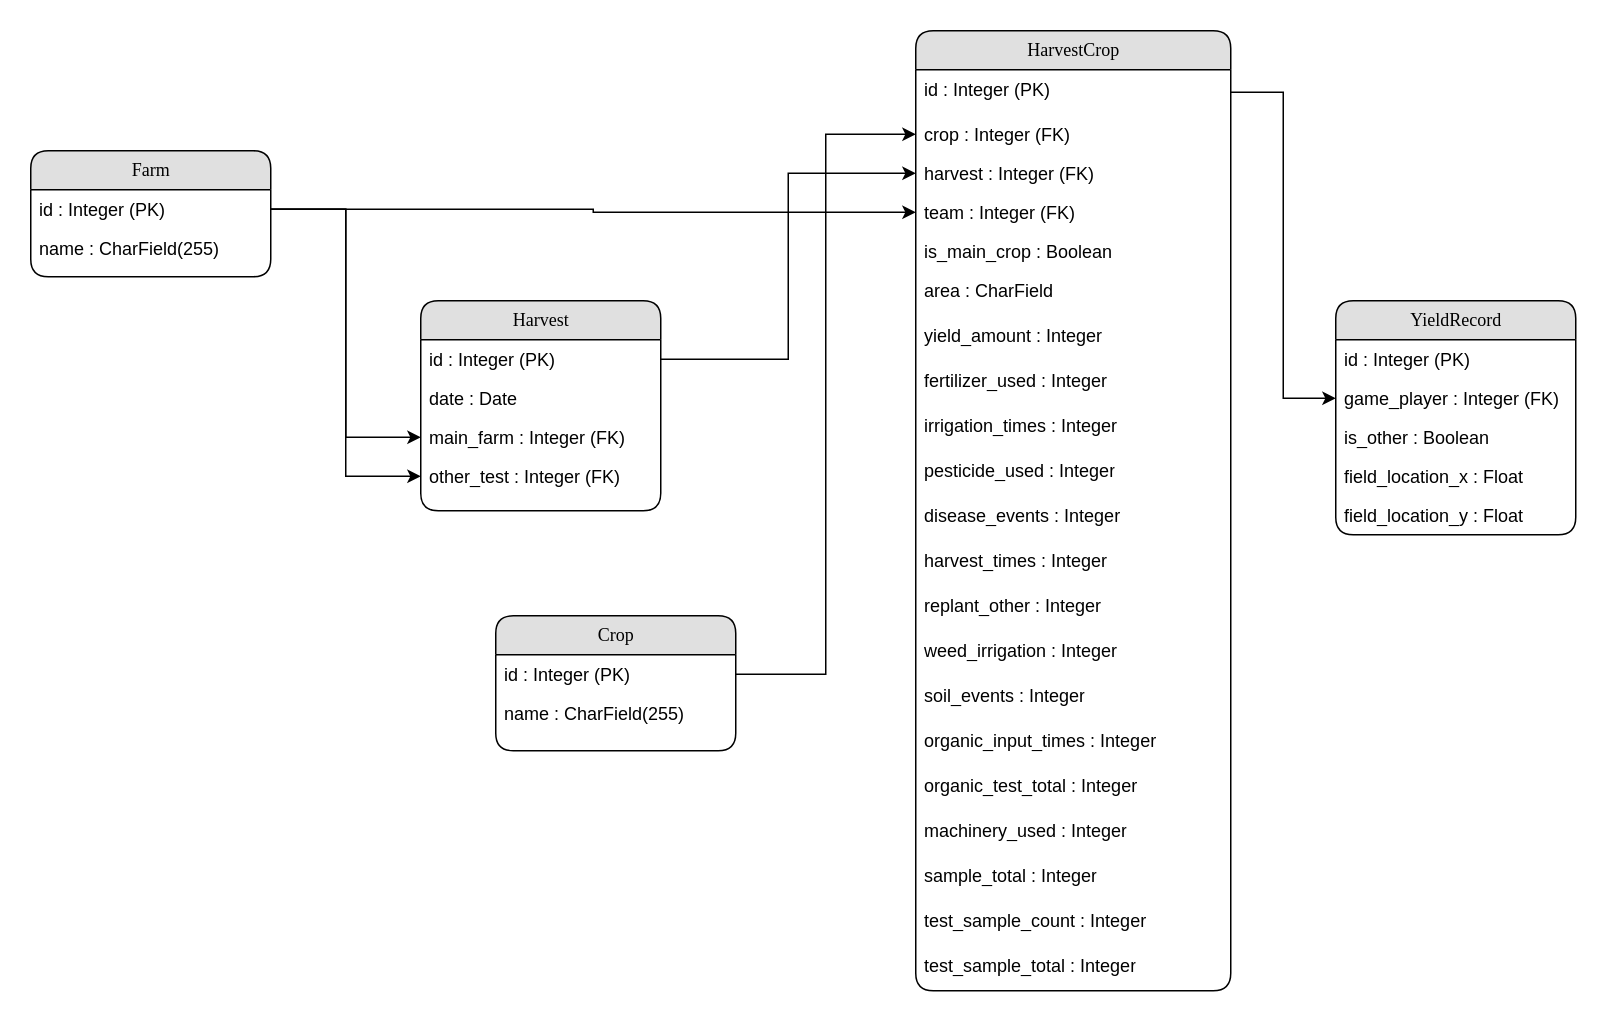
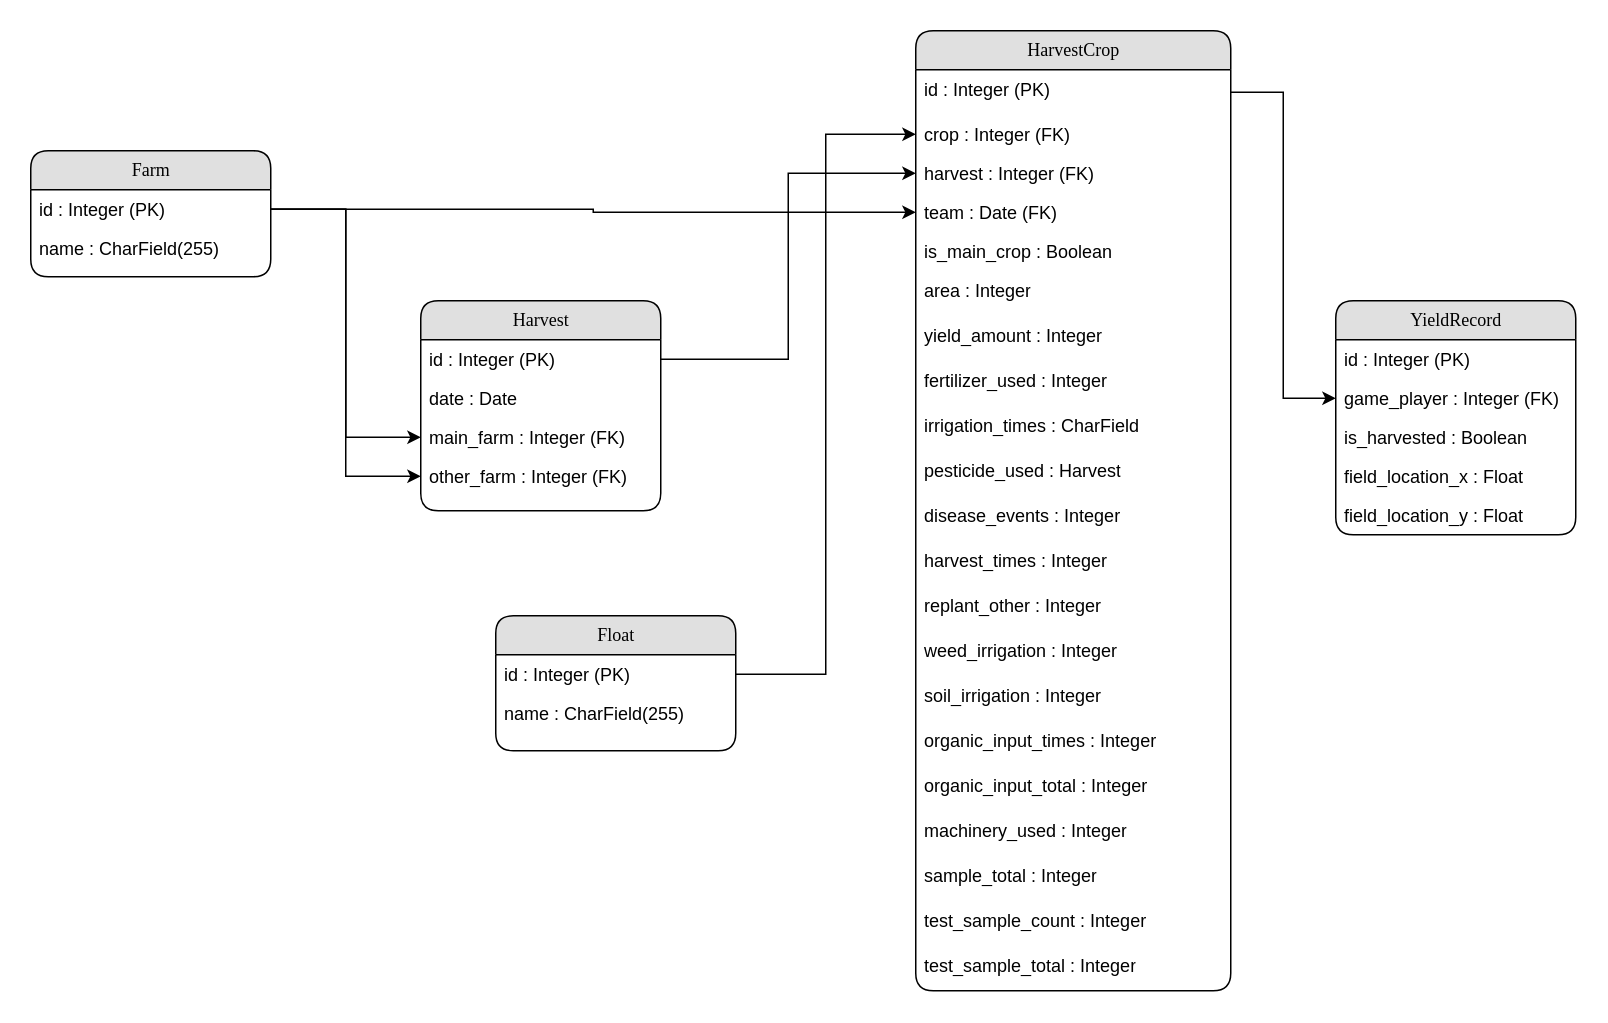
  <mxCell id="0" />
  <mxCell id="1" parent="0" />
- <mxCell id="2" value="Crop" style="swimlane;html=1;fontStyle=0;childLayout=stackLayout;horizontal=1;startSize=26;fillColor=#e0e0e0;horizontalStack=0;resizeParent=1;resizeLast=0;collapsible=1;marginBottom=0;swimlaneFillColor=#ffffff;align=center;rounded=1;shadow=0;comic=0;labelBackgroundColor=none;strokeWidth=1;fontFamily=Verdana;fontSize=12" parent="1" vertex="1"><mxGeometry x="330" y="410" width="160" height="90" as="geometry" /></mxCell>
+ <mxCell id="2" value="Float" style="swimlane;html=1;fontStyle=0;childLayout=stackLayout;horizontal=1;startSize=26;fillColor=#e0e0e0;horizontalStack=0;resizeParent=1;resizeLast=0;collapsible=1;marginBottom=0;swimlaneFillColor=#ffffff;align=center;rounded=1;shadow=0;comic=0;labelBackgroundColor=none;strokeWidth=1;fontFamily=Verdana;fontSize=12" parent="1" vertex="1"><mxGeometry x="330" y="410" width="160" height="90" as="geometry" /></mxCell>
  <mxCell id="3" value="id          : Integer (PK)" style="text;html=1;strokeColor=none;fillColor=none;spacingLeft=4;spacingRight=4;whiteSpace=wrap;overflow=hidden;rotatable=0;points=[[0,0.5],[1,0.5]];portConstraint=eastwest;" parent="2" vertex="1"><mxGeometry y="26" width="160" height="26" as="geometry" /></mxCell>
  <mxCell id="4" value="name        : CharField(255)&amp;nbsp;" style="text;html=1;strokeColor=none;fillColor=none;spacingLeft=4;spacingRight=4;whiteSpace=wrap;overflow=hidden;rotatable=0;points=[[0,0.5],[1,0.5]];portConstraint=eastwest;" parent="2" vertex="1"><mxGeometry y="52" width="160" height="26" as="geometry" /></mxCell>
  <mxCell id="5" value="HarvestCrop" style="swimlane;html=1;fontStyle=0;childLayout=stackLayout;horizontal=1;startSize=26;fillColor=#e0e0e0;horizontalStack=0;resizeParent=1;resizeLast=0;collapsible=1;marginBottom=0;swimlaneFillColor=#ffffff;align=center;rounded=1;shadow=0;comic=0;labelBackgroundColor=none;strokeWidth=1;fontFamily=Verdana;fontSize=12" parent="1" vertex="1"><mxGeometry x="610" width="210" height="640" as="geometry" y="20"><mxRectangle x="560" y="210" width="110" height="30" as="alternateBounds" /></mxGeometry></mxCell>
  <mxCell id="6" value="id : Integer (PK)" style="text;strokeColor=none;fillColor=none;spacingLeft=4;spacingRight=4;overflow=hidden;rotatable=0;points=[[0,0.5],[1,0.5]];portConstraint=eastwest;fontSize=12;whiteSpace=wrap;html=1;" vertex="1" parent="5"><mxGeometry y="26" width="210" height="30" as="geometry" /></mxCell>
  <mxCell id="7" value="crop      : Integer (FK)&amp;nbsp;" style="text;html=1;strokeColor=none;fillColor=none;spacingLeft=4;spacingRight=4;whiteSpace=wrap;overflow=hidden;rotatable=0;points=[[0,0.5],[1,0.5]];portConstraint=eastwest;" parent="5" vertex="1"><mxGeometry y="56" width="210" height="26" as="geometry" /></mxCell>
  <mxCell id="8" value="harvest        : Integer (FK)&amp;nbsp;" style="text;html=1;strokeColor=none;fillColor=none;spacingLeft=4;spacingRight=4;whiteSpace=wrap;overflow=hidden;rotatable=0;points=[[0,0.5],[1,0.5]];portConstraint=eastwest;" parent="5" vertex="1"><mxGeometry y="82" width="210" height="26" as="geometry" /></mxCell>
- <mxCell id="9" value="team&amp;nbsp;&lt;span style=&quot;background-color: initial;&quot;&gt;: Integer (FK)&lt;/span&gt;" style="text;html=1;strokeColor=none;fillColor=none;spacingLeft=4;spacingRight=4;whiteSpace=wrap;overflow=hidden;rotatable=0;points=[[0,0.5],[1,0.5]];portConstraint=eastwest;" parent="5" vertex="1"><mxGeometry y="108" width="210" height="26" as="geometry" /></mxCell>
+ <mxCell id="9" value="team&amp;nbsp;&lt;span style=&quot;background-color: initial;&quot;&gt;: Date (FK)&lt;/span&gt;" style="text;html=1;strokeColor=none;fillColor=none;spacingLeft=4;spacingRight=4;whiteSpace=wrap;overflow=hidden;rotatable=0;points=[[0,0.5],[1,0.5]];portConstraint=eastwest;" parent="5" vertex="1"><mxGeometry y="108" width="210" height="26" as="geometry" /></mxCell>
  <mxCell id="10" value="is_main_crop : Boolean" style="text;html=1;strokeColor=none;fillColor=none;spacingLeft=4;spacingRight=4;whiteSpace=wrap;overflow=hidden;rotatable=0;points=[[0,0.5],[1,0.5]];portConstraint=eastwest;" parent="5" vertex="1"><mxGeometry y="134" width="210" height="26" as="geometry" /></mxCell>
- <mxCell id="11" value="&lt;div&gt;area : CharField&lt;/div&gt;&lt;div&gt;&lt;br&gt;&lt;/div&gt;" style="text;strokeColor=none;fillColor=none;spacingLeft=4;spacingRight=4;overflow=hidden;rotatable=0;points=[[0,0.5],[1,0.5]];portConstraint=eastwest;fontSize=12;whiteSpace=wrap;html=1;" vertex="1" parent="5"><mxGeometry y="160" width="210" height="30" as="geometry" /></mxCell>
+ <mxCell id="11" value="&lt;div&gt;area : Integer&lt;/div&gt;&lt;div&gt;&lt;br&gt;&lt;/div&gt;" style="text;strokeColor=none;fillColor=none;spacingLeft=4;spacingRight=4;overflow=hidden;rotatable=0;points=[[0,0.5],[1,0.5]];portConstraint=eastwest;fontSize=12;whiteSpace=wrap;html=1;" vertex="1" parent="5"><mxGeometry y="160" width="210" height="30" as="geometry" /></mxCell>
  <mxCell id="12" value="yield_amount : Integer" style="text;strokeColor=none;fillColor=none;spacingLeft=4;spacingRight=4;overflow=hidden;rotatable=0;points=[[0,0.5],[1,0.5]];portConstraint=eastwest;fontSize=12;whiteSpace=wrap;html=1;" vertex="1" parent="5"><mxGeometry y="190" width="210" height="30" as="geometry" /></mxCell>
  <mxCell id="13" value="fertilizer_used : Integer" style="text;strokeColor=none;fillColor=none;spacingLeft=4;spacingRight=4;overflow=hidden;rotatable=0;points=[[0,0.5],[1,0.5]];portConstraint=eastwest;fontSize=12;whiteSpace=wrap;html=1;" vertex="1" parent="5"><mxGeometry y="220" width="210" height="30" as="geometry" /></mxCell>
- <mxCell id="14" value="irrigation_times : Integer" style="text;strokeColor=none;fillColor=none;spacingLeft=4;spacingRight=4;overflow=hidden;rotatable=0;points=[[0,0.5],[1,0.5]];portConstraint=eastwest;fontSize=12;whiteSpace=wrap;html=1;" vertex="1" parent="5"><mxGeometry y="250" width="210" height="30" as="geometry" /></mxCell>
- <mxCell id="15" value="pesticide_used : Integer" style="text;strokeColor=none;fillColor=none;spacingLeft=4;spacingRight=4;overflow=hidden;rotatable=0;points=[[0,0.5],[1,0.5]];portConstraint=eastwest;fontSize=12;whiteSpace=wrap;html=1;" vertex="1" parent="5"><mxGeometry y="280" width="210" height="30" as="geometry" /></mxCell>
+ <mxCell id="14" value="irrigation_times : CharField" style="text;strokeColor=none;fillColor=none;spacingLeft=4;spacingRight=4;overflow=hidden;rotatable=0;points=[[0,0.5],[1,0.5]];portConstraint=eastwest;fontSize=12;whiteSpace=wrap;html=1;" vertex="1" parent="5"><mxGeometry y="250" width="210" height="30" as="geometry" /></mxCell>
+ <mxCell id="15" value="pesticide_used : Harvest" style="text;strokeColor=none;fillColor=none;spacingLeft=4;spacingRight=4;overflow=hidden;rotatable=0;points=[[0,0.5],[1,0.5]];portConstraint=eastwest;fontSize=12;whiteSpace=wrap;html=1;" vertex="1" parent="5"><mxGeometry y="280" width="210" height="30" as="geometry" /></mxCell>
  <mxCell id="16" value="disease_events : Integer" style="text;strokeColor=none;fillColor=none;spacingLeft=4;spacingRight=4;overflow=hidden;rotatable=0;points=[[0,0.5],[1,0.5]];portConstraint=eastwest;fontSize=12;whiteSpace=wrap;html=1;" vertex="1" parent="5"><mxGeometry y="310" width="210" height="30" as="geometry" /></mxCell>
  <mxCell id="17" value="harvest_times : Integer" style="text;strokeColor=none;fillColor=none;spacingLeft=4;spacingRight=4;overflow=hidden;rotatable=0;points=[[0,0.5],[1,0.5]];portConstraint=eastwest;fontSize=12;whiteSpace=wrap;html=1;" vertex="1" parent="5"><mxGeometry y="340" width="210" height="30" as="geometry" /></mxCell>
  <mxCell id="18" value="replant_other : Integer" style="text;strokeColor=none;fillColor=none;spacingLeft=4;spacingRight=4;overflow=hidden;rotatable=0;points=[[0,0.5],[1,0.5]];portConstraint=eastwest;fontSize=12;whiteSpace=wrap;html=1;" vertex="1" parent="5"><mxGeometry y="370" width="210" height="30" as="geometry" /></mxCell>
  <mxCell id="19" value="weed_irrigation : Integer" style="text;strokeColor=none;fillColor=none;spacingLeft=4;spacingRight=4;overflow=hidden;rotatable=0;points=[[0,0.5],[1,0.5]];portConstraint=eastwest;fontSize=12;whiteSpace=wrap;html=1;" vertex="1" parent="5"><mxGeometry y="400" width="210" height="30" as="geometry" /></mxCell>
- <mxCell id="20" value="soil_events : Integer" style="text;strokeColor=none;fillColor=none;spacingLeft=4;spacingRight=4;overflow=hidden;rotatable=0;points=[[0,0.5],[1,0.5]];portConstraint=eastwest;fontSize=12;whiteSpace=wrap;html=1;" vertex="1" parent="5"><mxGeometry y="430" width="210" height="30" as="geometry" /></mxCell>
+ <mxCell id="20" value="soil_irrigation : Integer" style="text;strokeColor=none;fillColor=none;spacingLeft=4;spacingRight=4;overflow=hidden;rotatable=0;points=[[0,0.5],[1,0.5]];portConstraint=eastwest;fontSize=12;whiteSpace=wrap;html=1;" vertex="1" parent="5"><mxGeometry y="430" width="210" height="30" as="geometry" /></mxCell>
  <mxCell id="21" value="organic_input_times : Integer" style="text;strokeColor=none;fillColor=none;spacingLeft=4;spacingRight=4;overflow=hidden;rotatable=0;points=[[0,0.5],[1,0.5]];portConstraint=eastwest;fontSize=12;whiteSpace=wrap;html=1;" vertex="1" parent="5"><mxGeometry y="460" width="210" height="30" as="geometry" /></mxCell>
- <mxCell id="22" value="organic_test_total : Integer" style="text;strokeColor=none;fillColor=none;spacingLeft=4;spacingRight=4;overflow=hidden;rotatable=0;points=[[0,0.5],[1,0.5]];portConstraint=eastwest;fontSize=12;whiteSpace=wrap;html=1;" vertex="1" parent="5"><mxGeometry y="490" width="210" height="30" as="geometry" /></mxCell>
+ <mxCell id="22" value="organic_input_total : Integer" style="text;strokeColor=none;fillColor=none;spacingLeft=4;spacingRight=4;overflow=hidden;rotatable=0;points=[[0,0.5],[1,0.5]];portConstraint=eastwest;fontSize=12;whiteSpace=wrap;html=1;" vertex="1" parent="5"><mxGeometry y="490" width="210" height="30" as="geometry" /></mxCell>
  <mxCell id="23" value="machinery_used : Integer" style="text;strokeColor=none;fillColor=none;spacingLeft=4;spacingRight=4;overflow=hidden;rotatable=0;points=[[0,0.5],[1,0.5]];portConstraint=eastwest;fontSize=12;whiteSpace=wrap;html=1;" vertex="1" parent="5"><mxGeometry y="520" width="210" height="30" as="geometry" /></mxCell>
  <mxCell id="24" value="sample_total : Integer" style="text;strokeColor=none;fillColor=none;spacingLeft=4;spacingRight=4;overflow=hidden;rotatable=0;points=[[0,0.5],[1,0.5]];portConstraint=eastwest;fontSize=12;whiteSpace=wrap;html=1;" vertex="1" parent="5"><mxGeometry y="550" width="210" height="30" as="geometry" /></mxCell>
  <mxCell id="25" value="test_sample_count : Integer" style="text;strokeColor=none;fillColor=none;spacingLeft=4;spacingRight=4;overflow=hidden;rotatable=0;points=[[0,0.5],[1,0.5]];portConstraint=eastwest;fontSize=12;whiteSpace=wrap;html=1;" vertex="1" parent="5"><mxGeometry y="580" width="210" height="30" as="geometry" /></mxCell>
  <mxCell id="26" value="test_sample_total : Integer" style="text;strokeColor=none;fillColor=none;spacingLeft=4;spacingRight=4;overflow=hidden;rotatable=0;points=[[0,0.5],[1,0.5]];portConstraint=eastwest;fontSize=12;whiteSpace=wrap;html=1;" vertex="1" parent="5"><mxGeometry y="610" width="210" height="30" as="geometry" /></mxCell>
  <mxCell id="27" value="Farm" style="swimlane;html=1;fontStyle=0;childLayout=stackLayout;horizontal=1;startSize=26;fillColor=#e0e0e0;horizontalStack=0;resizeParent=1;resizeLast=0;collapsible=1;marginBottom=0;swimlaneFillColor=#ffffff;align=center;rounded=1;shadow=0;comic=0;labelBackgroundColor=none;strokeWidth=1;fontFamily=Verdana;fontSize=12" parent="1" vertex="1"><mxGeometry x="20" y="100" width="160" height="84" as="geometry" /></mxCell>
  <mxCell id="28" value="id          : Integer (PK)" style="text;html=1;strokeColor=none;fillColor=none;spacingLeft=4;spacingRight=4;whiteSpace=wrap;overflow=hidden;rotatable=0;points=[[0,0.5],[1,0.5]];portConstraint=eastwest;" parent="27" vertex="1"><mxGeometry y="26" width="160" height="26" as="geometry" /></mxCell>
  <mxCell id="29" value="name        : CharField(255)" style="text;html=1;strokeColor=none;fillColor=none;spacingLeft=4;spacingRight=4;whiteSpace=wrap;overflow=hidden;rotatable=0;points=[[0,0.5],[1,0.5]];portConstraint=eastwest;" parent="27" vertex="1"><mxGeometry y="52" width="160" height="26" as="geometry" /></mxCell>
  <mxCell id="30" value="YieldRecord" style="swimlane;html=1;fontStyle=0;childLayout=stackLayout;horizontal=1;startSize=26;fillColor=#e0e0e0;horizontalStack=0;resizeParent=1;resizeLast=0;collapsible=1;marginBottom=0;swimlaneFillColor=#ffffff;align=center;rounded=1;shadow=0;comic=0;labelBackgroundColor=none;strokeWidth=1;fontFamily=Verdana;fontSize=12" parent="1" vertex="1"><mxGeometry x="890" y="200" width="160" height="156" as="geometry" /></mxCell>
  <mxCell id="31" value="id          : Integer (PK)" style="text;html=1;strokeColor=none;fillColor=none;spacingLeft=4;spacingRight=4;whiteSpace=wrap;overflow=hidden;rotatable=0;points=[[0,0.5],[1,0.5]];portConstraint=eastwest;" parent="30" vertex="1"><mxGeometry y="26" width="160" height="26" as="geometry" /></mxCell>
  <mxCell id="32" value="game_player : Integer (FK)&amp;nbsp;" style="text;html=1;strokeColor=none;fillColor=none;spacingLeft=4;spacingRight=4;whiteSpace=wrap;overflow=hidden;rotatable=0;points=[[0,0.5],[1,0.5]];portConstraint=eastwest;" parent="30" vertex="1"><mxGeometry y="52" width="160" height="26" as="geometry" /></mxCell>
- <mxCell id="33" value="is_other     : Boolean&amp;nbsp;" style="text;html=1;strokeColor=none;fillColor=none;spacingLeft=4;spacingRight=4;whiteSpace=wrap;overflow=hidden;rotatable=0;points=[[0,0.5],[1,0.5]];portConstraint=eastwest;" parent="30" vertex="1"><mxGeometry y="78" width="160" height="26" as="geometry" /></mxCell>
+ <mxCell id="33" value="is_harvested     : Boolean&amp;nbsp;" style="text;html=1;strokeColor=none;fillColor=none;spacingLeft=4;spacingRight=4;whiteSpace=wrap;overflow=hidden;rotatable=0;points=[[0,0.5],[1,0.5]];portConstraint=eastwest;" parent="30" vertex="1"><mxGeometry y="78" width="160" height="26" as="geometry" /></mxCell>
  <mxCell id="34" value="field_location_x  : Float&amp;nbsp;" style="text;html=1;strokeColor=none;fillColor=none;spacingLeft=4;spacingRight=4;whiteSpace=wrap;overflow=hidden;rotatable=0;points=[[0,0.5],[1,0.5]];portConstraint=eastwest;" parent="30" vertex="1"><mxGeometry y="104" width="160" height="26" as="geometry" /></mxCell>
  <mxCell id="35" value="field_location_y : Float&amp;nbsp;" style="text;html=1;strokeColor=none;fillColor=none;spacingLeft=4;spacingRight=4;whiteSpace=wrap;overflow=hidden;rotatable=0;points=[[0,0.5],[1,0.5]];portConstraint=eastwest;" parent="30" vertex="1"><mxGeometry y="130" width="160" height="26" as="geometry" /></mxCell>
  <mxCell id="36" style="edgeStyle=orthogonalEdgeStyle;rounded=0;orthogonalLoop=1;jettySize=auto;html=1;entryX=0;entryY=0.5;entryDx=0;entryDy=0;" parent="1" source="3" target="7" edge="1"><mxGeometry relative="1" as="geometry" /></mxCell>
  <mxCell id="37" style="edgeStyle=orthogonalEdgeStyle;rounded=0;orthogonalLoop=1;jettySize=auto;html=1;entryX=0;entryY=0.5;entryDx=0;entryDy=0;" parent="1" source="43" target="8" edge="1"><mxGeometry relative="1" as="geometry" /></mxCell>
  <mxCell id="38" style="edgeStyle=orthogonalEdgeStyle;rounded=0;orthogonalLoop=1;jettySize=auto;html=1;entryX=0;entryY=0.5;entryDx=0;entryDy=0;" parent="1" source="28" target="45" edge="1"><mxGeometry relative="1" as="geometry" /></mxCell>
  <mxCell id="39" style="edgeStyle=orthogonalEdgeStyle;rounded=0;orthogonalLoop=1;jettySize=auto;html=1;" parent="1" source="28" target="46" edge="1"><mxGeometry relative="1" as="geometry" /></mxCell>
  <mxCell id="40" style="edgeStyle=orthogonalEdgeStyle;rounded=0;orthogonalLoop=1;jettySize=auto;html=1;entryX=0;entryY=0.5;entryDx=0;entryDy=0;" edge="1" parent="1" source="28" target="9"><mxGeometry relative="1" as="geometry" /></mxCell>
  <mxCell id="41" style="edgeStyle=orthogonalEdgeStyle;rounded=0;orthogonalLoop=1;jettySize=auto;html=1;" edge="1" parent="1" source="6" target="32"><mxGeometry relative="1" as="geometry" /></mxCell>
  <mxCell id="42" value="Harvest" style="swimlane;html=1;fontStyle=0;childLayout=stackLayout;horizontal=1;startSize=26;fillColor=#e0e0e0;horizontalStack=0;resizeParent=1;resizeLast=0;collapsible=1;marginBottom=0;swimlaneFillColor=#ffffff;align=center;rounded=1;shadow=0;comic=0;labelBackgroundColor=none;strokeWidth=1;fontFamily=Verdana;fontSize=12" parent="1" vertex="1"><mxGeometry x="280" y="200" width="160" height="140" as="geometry" /></mxCell>
  <mxCell id="43" value="id          : Integer (PK)&amp;nbsp;" style="text;html=1;strokeColor=none;fillColor=none;spacingLeft=4;spacingRight=4;whiteSpace=wrap;overflow=hidden;rotatable=0;points=[[0,0.5],[1,0.5]];portConstraint=eastwest;" parent="42" vertex="1"><mxGeometry y="26" width="160" height="26" as="geometry" /></mxCell>
  <mxCell id="44" value="date        : Date&amp;nbsp;" style="text;html=1;strokeColor=none;fillColor=none;spacingLeft=4;spacingRight=4;whiteSpace=wrap;overflow=hidden;rotatable=0;points=[[0,0.5],[1,0.5]];portConstraint=eastwest;" parent="42" vertex="1"><mxGeometry y="52" width="160" height="26" as="geometry" /></mxCell>
  <mxCell id="45" value="main_farm   : Integer (FK)&amp;nbsp;" style="text;html=1;strokeColor=none;fillColor=none;spacingLeft=4;spacingRight=4;whiteSpace=wrap;overflow=hidden;rotatable=0;points=[[0,0.5],[1,0.5]];portConstraint=eastwest;" parent="42" vertex="1"><mxGeometry y="78" width="160" height="26" as="geometry" /></mxCell>
- <mxCell id="46" value="other_test : Integer (FK)&amp;nbsp;" style="text;html=1;strokeColor=none;fillColor=none;spacingLeft=4;spacingRight=4;whiteSpace=wrap;overflow=hidden;rotatable=0;points=[[0,0.5],[1,0.5]];portConstraint=eastwest;" parent="42" vertex="1"><mxGeometry y="104" width="160" height="26" as="geometry" /></mxCell>
+ <mxCell id="46" value="other_farm : Integer (FK)&amp;nbsp;" style="text;html=1;strokeColor=none;fillColor=none;spacingLeft=4;spacingRight=4;whiteSpace=wrap;overflow=hidden;rotatable=0;points=[[0,0.5],[1,0.5]];portConstraint=eastwest;" parent="42" vertex="1"><mxGeometry y="104" width="160" height="26" as="geometry" /></mxCell>
